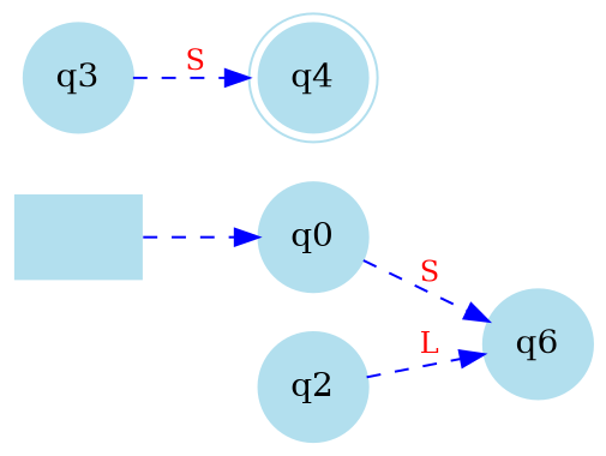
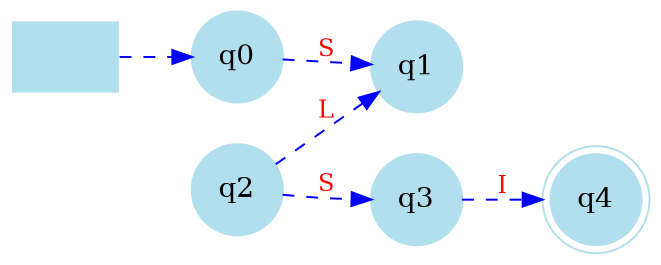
  digraph {
    rankdir=LR
    node [color=lightblue2 shape=circle style=filled]
    edge [color=blue fontcolor=red fontsize=12 style=dashed]
    "" [shape=plaintext]
    n2 [label=q0]
-   n3 [label=q6]
+   n3 [label=q1]
    n4 [label=q4 shape=doublecircle]
    n5 [label=q2]
    n6 [label=q3]
    "" -> n2
    n2 -> n3 [label=S]
    n5 -> n3 [label=L]
-   n6 -> n4 [label=S]
+   n5 -> n6 [label=S]
+   n6 -> n4 [label=I]
  }
